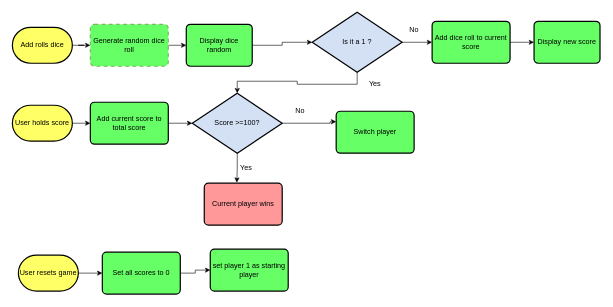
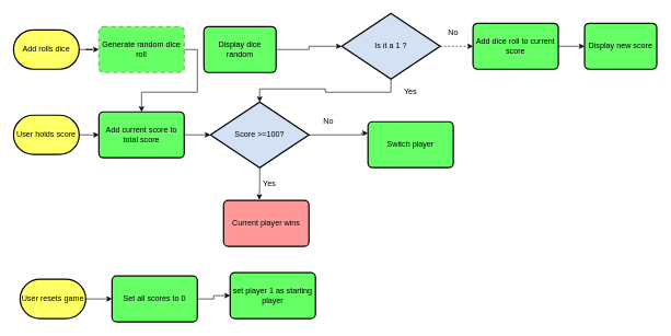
  <mxCell id="0" />
  <mxCell id="1" parent="0" />
  <mxCell id="2" value="" style="edgeStyle=orthogonalEdgeStyle;rounded=0;orthogonalLoop=1;jettySize=auto;html=1;" edge="1" parent="1" source="3" target="9"><mxGeometry relative="1" as="geometry" /></mxCell>
  <mxCell id="3" value="Add rolls dice" style="strokeWidth=2;html=1;shape=mxgraph.flowchart.terminator;whiteSpace=wrap;fillColor=#FFFF66;" vertex="1" parent="1"><mxGeometry y="45" width="100" height="60" as="geometry" x="20" /></mxCell>
  <mxCell id="4" style="edgeStyle=orthogonalEdgeStyle;rounded=0;orthogonalLoop=1;jettySize=auto;html=1;exitX=1;exitY=0.5;exitDx=0;exitDy=0;exitPerimeter=0;entryX=0;entryY=0.5;entryDx=0;entryDy=0;" edge="1" parent="1" source="5" target="19"><mxGeometry relative="1" as="geometry" /></mxCell>
  <mxCell id="5" value="User holds score" style="strokeWidth=2;html=1;shape=mxgraph.flowchart.terminator;whiteSpace=wrap;fillColor=#FFFF66;" vertex="1" parent="1"><mxGeometry y="175" width="100" height="60" as="geometry" x="20" /></mxCell>
  <mxCell id="6" style="edgeStyle=orthogonalEdgeStyle;rounded=0;orthogonalLoop=1;jettySize=auto;html=1;exitX=1;exitY=0.5;exitDx=0;exitDy=0;exitPerimeter=0;entryX=0;entryY=0.5;entryDx=0;entryDy=0;" edge="1" parent="1" source="7" target="26"><mxGeometry relative="1" as="geometry" /></mxCell>
  <mxCell id="7" value="User resets game" style="strokeWidth=2;html=1;shape=mxgraph.flowchart.terminator;whiteSpace=wrap;fillColor=#FFFF66;" vertex="1" parent="1"><mxGeometry x="30" y="425" width="100" height="60" as="geometry" /></mxCell>
- <mxCell id="8" style="edgeStyle=orthogonalEdgeStyle;rounded=0;orthogonalLoop=1;jettySize=auto;html=1;exitX=1;exitY=0.5;exitDx=0;exitDy=0;entryX=0;entryY=0.5;entryDx=0;entryDy=0;" edge="1" parent="1" source="9" target="11"><mxGeometry relative="1" as="geometry" /></mxCell>
+ <mxCell id="8" style="edgeStyle=orthogonalEdgeStyle;rounded=0;orthogonalLoop=1;jettySize=auto;html=1;exitX=1;exitY=0.5;exitDx=0;exitDy=0;" edge="1" parent="1" source="9" target="19"><mxGeometry relative="1" as="geometry" /></mxCell>
  <mxCell id="9" value="Generate random dice roll" style="rounded=1;whiteSpace=wrap;html=1;absoluteArcSize=1;arcSize=14;strokeWidth=2;fillColor=#66FF66;strokeColor=#82b366;dashed=1;" vertex="1" parent="1"><mxGeometry x="150" y="40" width="130" height="70" as="geometry" /></mxCell>
  <mxCell id="10" style="edgeStyle=orthogonalEdgeStyle;rounded=0;orthogonalLoop=1;jettySize=auto;html=1;exitX=1;exitY=0.5;exitDx=0;exitDy=0;entryX=0;entryY=0.5;entryDx=0;entryDy=0;entryPerimeter=0;" edge="1" parent="1" source="11" target="14"><mxGeometry relative="1" as="geometry" /></mxCell>
  <mxCell id="11" value="Display dice random" style="rounded=1;whiteSpace=wrap;html=1;absoluteArcSize=1;arcSize=14;strokeWidth=2;fillColor=#66FF66;" vertex="1" parent="1"><mxGeometry x="310" y="40" width="110" height="70" as="geometry" /></mxCell>
  <mxCell id="12" style="edgeStyle=orthogonalEdgeStyle;rounded=0;orthogonalLoop=1;jettySize=auto;html=1;exitX=0.5;exitY=1;exitDx=0;exitDy=0;exitPerimeter=0;" edge="1" parent="1" source="14" target="22"><mxGeometry relative="1" as="geometry" /></mxCell>
- <mxCell id="13" style="edgeStyle=orthogonalEdgeStyle;rounded=0;orthogonalLoop=1;jettySize=auto;html=1;exitX=1;exitY=0.5;exitDx=0;exitDy=0;exitPerimeter=0;entryX=0;entryY=0.5;entryDx=0;entryDy=0;" edge="1" parent="1" source="14" target="16"><mxGeometry relative="1" as="geometry" /></mxCell>
+ <mxCell id="13" style="edgeStyle=orthogonalEdgeStyle;rounded=0;orthogonalLoop=1;jettySize=auto;html=1;exitX=1;exitY=0.5;exitDx=0;exitDy=0;exitPerimeter=0;entryX=0;entryY=0.5;entryDx=0;entryDy=0;dashed=1;" edge="1" parent="1" source="14" target="16"><mxGeometry relative="1" as="geometry" /></mxCell>
  <mxCell id="14" value="Is it a 1 ?" style="strokeWidth=2;html=1;shape=mxgraph.flowchart.decision;whiteSpace=wrap;fillColor=#D4E1F5;" vertex="1" parent="1"><mxGeometry x="520" y="20" width="150" height="100" as="geometry" /></mxCell>
  <mxCell id="15" style="edgeStyle=orthogonalEdgeStyle;rounded=0;orthogonalLoop=1;jettySize=auto;html=1;exitX=1;exitY=0.5;exitDx=0;exitDy=0;entryX=0;entryY=0.5;entryDx=0;entryDy=0;" edge="1" parent="1" source="16" target="17"><mxGeometry relative="1" as="geometry" /></mxCell>
  <mxCell id="16" value="Add dice roll to current score" style="rounded=1;whiteSpace=wrap;html=1;absoluteArcSize=1;arcSize=14;strokeWidth=2;fillColor=#66FF66;" vertex="1" parent="1"><mxGeometry x="720" y="35" width="130" height="70" as="geometry" /></mxCell>
  <mxCell id="17" value="Display new score" style="rounded=1;whiteSpace=wrap;html=1;absoluteArcSize=1;arcSize=14;strokeWidth=2;fillColor=#66FF66;" vertex="1" parent="1"><mxGeometry x="890" y="35" width="110" height="70" as="geometry" /></mxCell>
  <mxCell id="18" style="edgeStyle=orthogonalEdgeStyle;rounded=0;orthogonalLoop=1;jettySize=auto;html=1;exitX=1;exitY=0.5;exitDx=0;exitDy=0;entryX=0;entryY=0.5;entryDx=0;entryDy=0;entryPerimeter=0;" edge="1" parent="1" source="19" target="22"><mxGeometry relative="1" as="geometry" /></mxCell>
  <mxCell id="19" value="Add current score to total score" style="rounded=1;whiteSpace=wrap;html=1;absoluteArcSize=1;arcSize=14;strokeWidth=2;fillColor=#66FF66;" vertex="1" parent="1"><mxGeometry x="150" y="170" width="130" height="70" as="geometry" /></mxCell>
  <mxCell id="20" style="edgeStyle=orthogonalEdgeStyle;rounded=0;orthogonalLoop=1;jettySize=auto;html=1;exitX=1;exitY=0.5;exitDx=0;exitDy=0;exitPerimeter=0;entryX=0;entryY=0.25;entryDx=0;entryDy=0;" edge="1" parent="1" source="22" target="23"><mxGeometry relative="1" as="geometry"><Array as="points"><mxPoint x="550" y="205" /></Array></mxGeometry></mxCell>
  <mxCell id="21" style="edgeStyle=orthogonalEdgeStyle;rounded=0;orthogonalLoop=1;jettySize=auto;html=1;exitX=0.5;exitY=1;exitDx=0;exitDy=0;exitPerimeter=0;entryX=0.418;entryY=-0.013;entryDx=0;entryDy=0;entryPerimeter=0;" edge="1" parent="1" source="22" target="24"><mxGeometry relative="1" as="geometry" /></mxCell>
  <mxCell id="22" value="Score &amp;gt;=100?" style="strokeWidth=2;html=1;shape=mxgraph.flowchart.decision;whiteSpace=wrap;fillColor=#D4E1F5;" vertex="1" parent="1"><mxGeometry x="320" y="155" width="150" height="100" as="geometry" /></mxCell>
  <mxCell id="23" value="Switch player" style="rounded=1;whiteSpace=wrap;html=1;absoluteArcSize=1;arcSize=14;strokeWidth=2;fillColor=#66FF66;" vertex="1" parent="1"><mxGeometry x="560" y="185" width="130" height="70" as="geometry" /></mxCell>
  <mxCell id="24" value="Current player wins" style="rounded=1;whiteSpace=wrap;html=1;absoluteArcSize=1;arcSize=14;strokeWidth=2;fillColor=#FF9999;" vertex="1" parent="1"><mxGeometry x="340" y="305" width="130" height="70" as="geometry" /></mxCell>
  <mxCell id="25" style="edgeStyle=orthogonalEdgeStyle;rounded=0;orthogonalLoop=1;jettySize=auto;html=1;exitX=1;exitY=0.5;exitDx=0;exitDy=0;entryX=0;entryY=0.5;entryDx=0;entryDy=0;" edge="1" parent="1" source="26" target="27"><mxGeometry relative="1" as="geometry" /></mxCell>
  <mxCell id="26" value="Set all scores to 0" style="rounded=1;whiteSpace=wrap;html=1;absoluteArcSize=1;arcSize=14;strokeWidth=2;fillColor=#66FF66;" vertex="1" parent="1"><mxGeometry x="170" y="420" width="130" height="70" as="geometry" /></mxCell>
  <mxCell id="27" value="set player 1 as starting player" style="rounded=1;whiteSpace=wrap;html=1;absoluteArcSize=1;arcSize=14;strokeWidth=2;fillColor=#66FF66;" vertex="1" parent="1"><mxGeometry x="350" y="415" width="130" height="70" as="geometry" /></mxCell>
  <mxCell id="28" value="Yes" style="text;html=1;strokeColor=none;fillColor=none;align=center;verticalAlign=middle;whiteSpace=wrap;rounded=0;" vertex="1" parent="1"><mxGeometry x="390" y="265" width="40" height="30" as="geometry" /></mxCell>
  <mxCell id="29" value="No" style="text;html=1;strokeColor=none;fillColor=none;align=center;verticalAlign=middle;whiteSpace=wrap;rounded=0;" vertex="1" parent="1"><mxGeometry x="480" y="170" width="40" height="30" as="geometry" /></mxCell>
  <mxCell id="30" value="No" style="text;html=1;strokeColor=none;fillColor=none;align=center;verticalAlign=middle;whiteSpace=wrap;rounded=0;" vertex="1" parent="1"><mxGeometry x="670" y="35" width="40" height="30" as="geometry" /></mxCell>
  <mxCell id="31" value="Yes" style="text;html=1;strokeColor=none;fillColor=none;align=center;verticalAlign=middle;whiteSpace=wrap;rounded=0;" vertex="1" parent="1"><mxGeometry x="605" y="125" width="40" height="30" as="geometry" /></mxCell>
